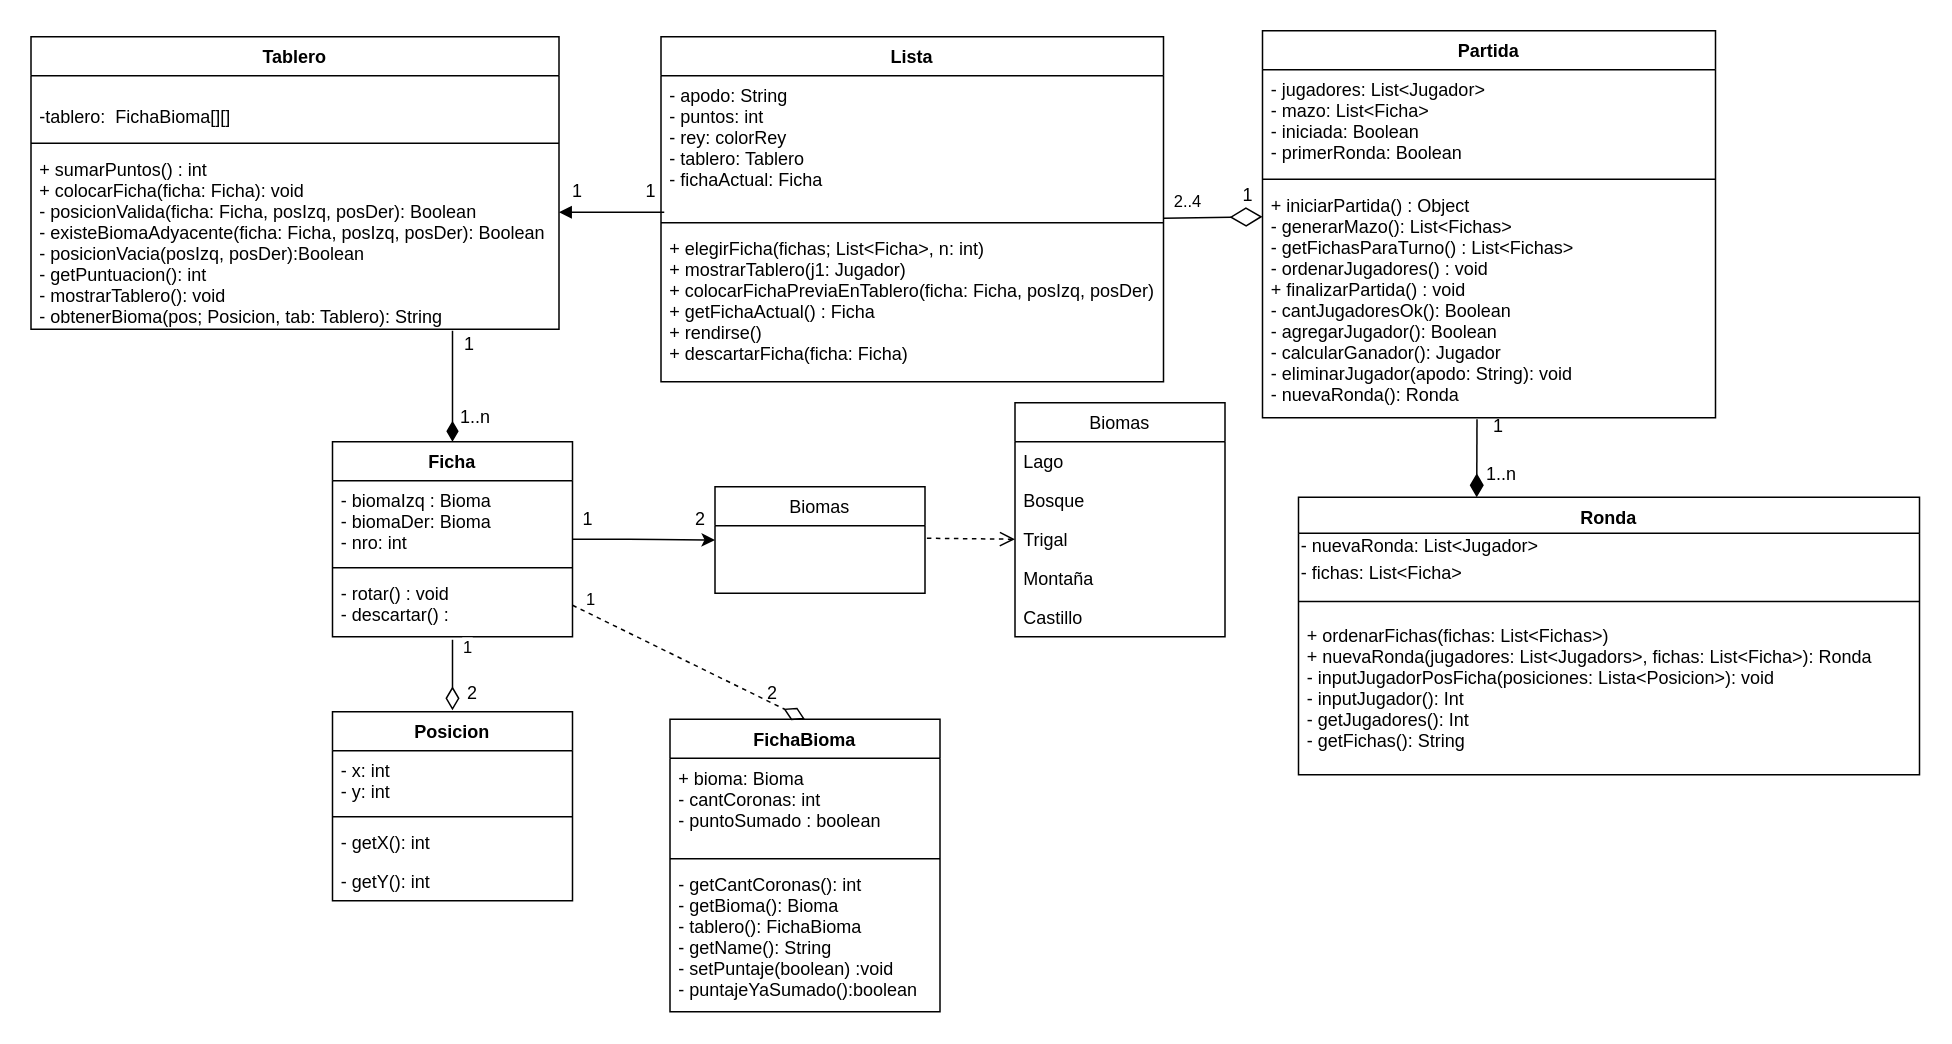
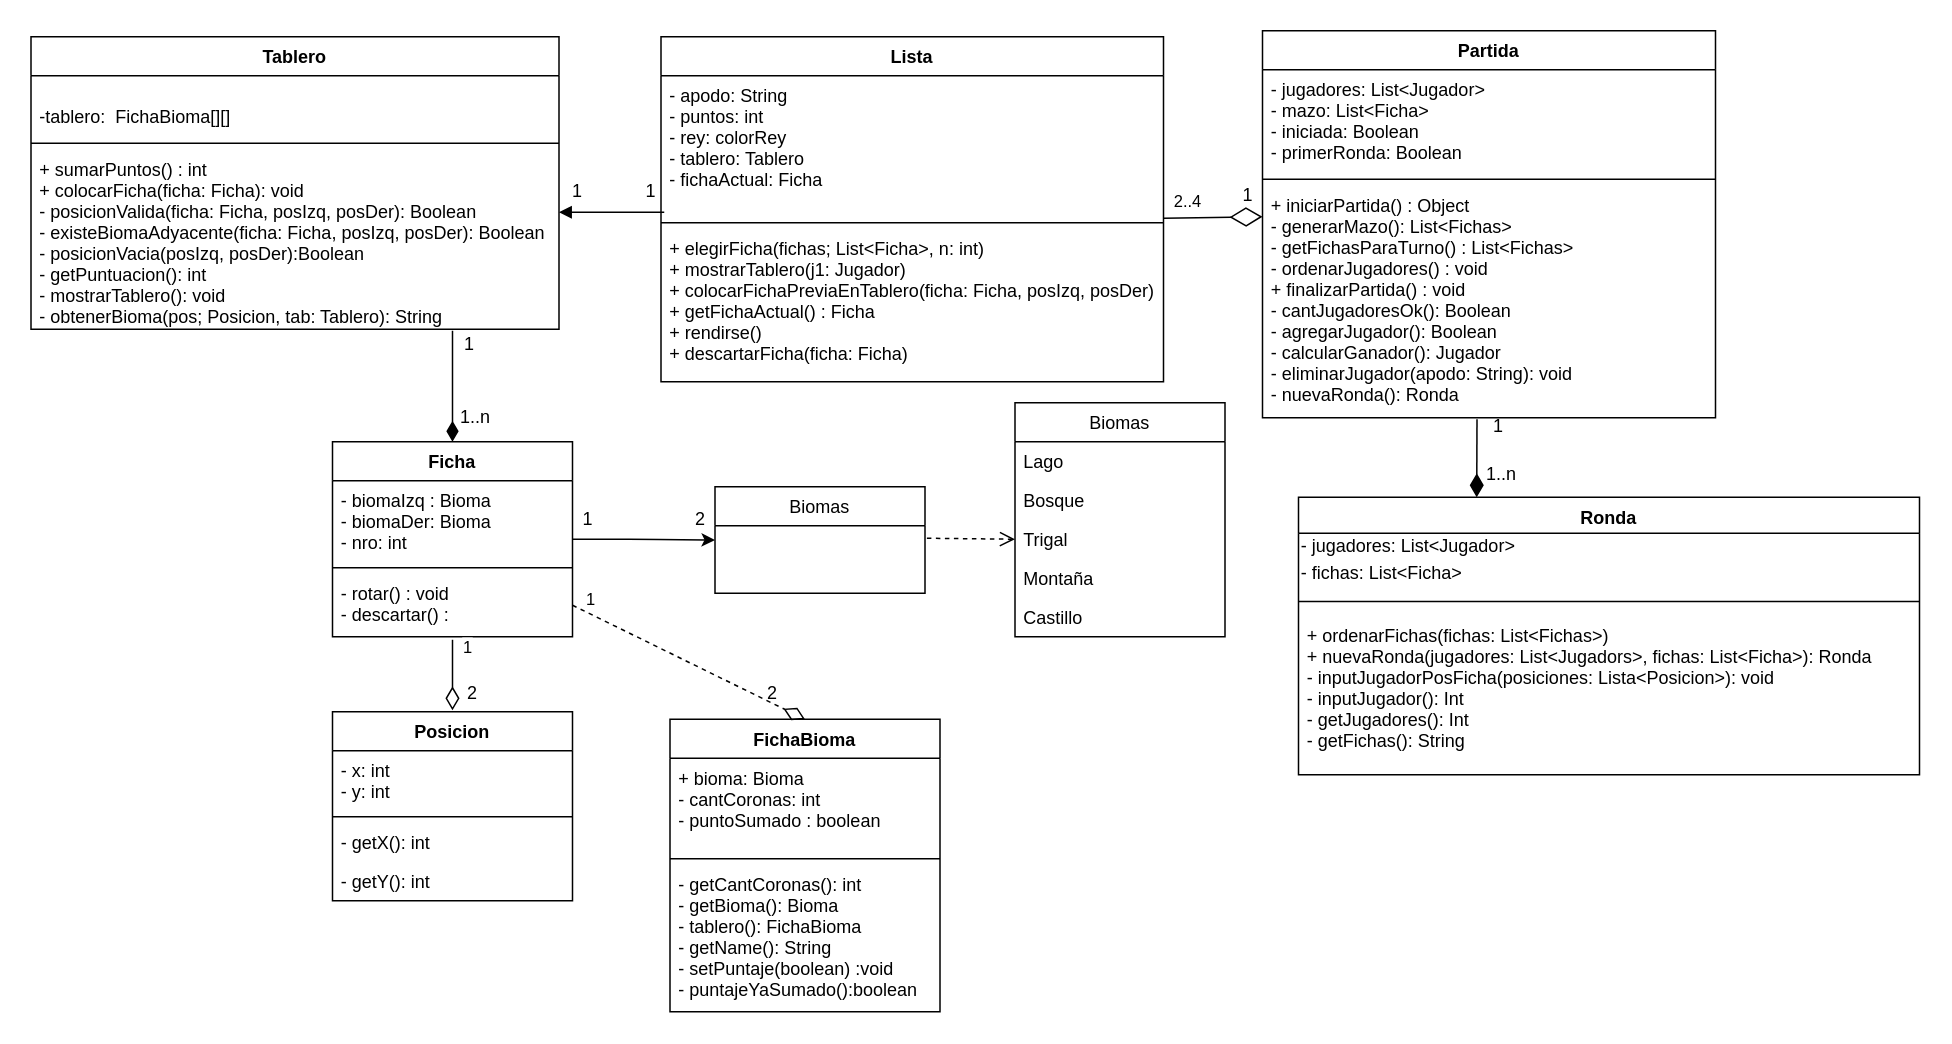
  <mxCell id="0" />
  <mxCell id="1" parent="0" />
  <mxCell id="2" value="Biomas" style="swimlane;fontStyle=0;childLayout=stackLayout;horizontal=1;startSize=26;fillColor=none;horizontalStack=0;resizeParent=1;resizeParentMax=0;resizeLast=0;collapsible=1;marginBottom=0;" parent="1" vertex="1"><mxGeometry x="476" y="324" width="140" height="71" as="geometry" /></mxCell>
  <mxCell id="3" value="Lista" style="swimlane;fontStyle=1;align=center;verticalAlign=top;childLayout=stackLayout;horizontal=1;startSize=26;horizontalStack=0;resizeParent=1;resizeParentMax=0;resizeLast=0;collapsible=1;marginBottom=0;" parent="1" vertex="1"><mxGeometry x="440" y="24" width="335" height="230" as="geometry" /></mxCell>
  <mxCell id="4" value="- apodo: String&#10;- puntos: int&#10;- rey: colorRey&#10;- tablero: Tablero&#10;- fichaActual: Ficha" style="text;strokeColor=none;fillColor=none;align=left;verticalAlign=top;spacingLeft=4;spacingRight=4;overflow=hidden;rotatable=0;points=[[0,0.5],[1,0.5]];portConstraint=eastwest;" parent="3" vertex="1"><mxGeometry y="26" width="335" height="94" as="geometry" /></mxCell>
  <mxCell id="5" value="" style="line;strokeWidth=1;fillColor=none;align=left;verticalAlign=middle;spacingTop=-1;spacingLeft=3;spacingRight=3;rotatable=0;labelPosition=right;points=[];portConstraint=eastwest;" parent="3" vertex="1"><mxGeometry y="120" width="335" height="8" as="geometry" /></mxCell>
  <mxCell id="6" value="+ elegirFicha(fichas; List&lt;Ficha&gt;, n: int) &#10;+ mostrarTablero(j1: Jugador) &#10;+ colocarFichaPreviaEnTablero(ficha: Ficha, posIzq, posDer) :&#10;+ getFichaActual() : Ficha&#10;+ rendirse()&#10;+ descartarFicha(ficha: Ficha)&#10;" style="text;strokeColor=none;fillColor=none;align=left;verticalAlign=top;spacingLeft=4;spacingRight=4;overflow=hidden;rotatable=0;points=[[0,0.5],[1,0.5]];portConstraint=eastwest;" parent="3" vertex="1"><mxGeometry y="128" width="335" height="102" as="geometry" /></mxCell>
  <mxCell id="7" value="Tablero" style="swimlane;fontStyle=1;align=center;verticalAlign=top;childLayout=stackLayout;horizontal=1;startSize=26;horizontalStack=0;resizeParent=1;resizeParentMax=0;resizeLast=0;collapsible=1;marginBottom=0;" parent="1" vertex="1"><mxGeometry x="20" y="24" width="352" height="195" as="geometry" /></mxCell>
  <mxCell id="8" value="&#10;-tablero:  FichaBioma[][]" style="text;strokeColor=none;fillColor=none;align=left;verticalAlign=top;spacingLeft=4;spacingRight=4;overflow=hidden;rotatable=0;points=[[0,0.5],[1,0.5]];portConstraint=eastwest;" parent="7" vertex="1"><mxGeometry y="26" width="352" height="41" as="geometry" /></mxCell>
  <mxCell id="9" value="" style="line;strokeWidth=1;fillColor=none;align=left;verticalAlign=middle;spacingTop=-1;spacingLeft=3;spacingRight=3;rotatable=0;labelPosition=right;points=[];portConstraint=eastwest;" parent="7" vertex="1"><mxGeometry y="67" width="352" height="8" as="geometry" /></mxCell>
  <mxCell id="10" value="+ sumarPuntos() : int&#10;+ colocarFicha(ficha: Ficha): void&#10;- posicionValida(ficha: Ficha, posIzq, posDer): Boolean&#10;- existeBiomaAdyacente(ficha: Ficha, posIzq, posDer): Boolean&#10;- posicionVacia(posIzq, posDer):Boolean&#10;- getPuntuacion(): int&#10;- mostrarTablero(): void&#10;- obtenerBioma(pos; Posicion, tab: Tablero): String" style="text;strokeColor=none;fillColor=none;align=left;verticalAlign=top;spacingLeft=4;spacingRight=4;overflow=hidden;rotatable=0;points=[[0,0.5],[1,0.5]];portConstraint=eastwest;" parent="7" vertex="1"><mxGeometry y="75" width="352" height="120" as="geometry" /></mxCell>
  <mxCell id="11" value="Partida" style="swimlane;fontStyle=1;align=center;verticalAlign=top;childLayout=stackLayout;horizontal=1;startSize=26;horizontalStack=0;resizeParent=1;resizeParentMax=0;resizeLast=0;collapsible=1;marginBottom=0;" parent="1" vertex="1"><mxGeometry x="841" y="20" width="302" height="258" as="geometry" /></mxCell>
  <mxCell id="12" value="- jugadores: List&lt;Jugador&gt;&#10;- mazo: List&lt;Ficha&gt;&#10;- iniciada: Boolean&#10;- primerRonda: Boolean" style="text;strokeColor=none;fillColor=none;align=left;verticalAlign=top;spacingLeft=4;spacingRight=4;overflow=hidden;rotatable=0;points=[[0,0.5],[1,0.5]];portConstraint=eastwest;" parent="11" vertex="1"><mxGeometry y="26" width="302" height="69" as="geometry" /></mxCell>
  <mxCell id="13" value="" style="line;strokeWidth=1;fillColor=none;align=left;verticalAlign=middle;spacingTop=-1;spacingLeft=3;spacingRight=3;rotatable=0;labelPosition=right;points=[];portConstraint=eastwest;" parent="11" vertex="1"><mxGeometry y="95" width="302" height="8" as="geometry" /></mxCell>
  <mxCell id="14" value="+ iniciarPartida() : Object&#10;- generarMazo(): List&lt;Fichas&gt;&#10;- getFichasParaTurno() : List&lt;Fichas&gt;&#10;- ordenarJugadores() : void&#10;+ finalizarPartida() : void&#10;- cantJugadoresOk(): Boolean&#10;- agregarJugador(): Boolean&#10;- calcularGanador(): Jugador&#10;- eliminarJugador(apodo: String): void&#10;- nuevaRonda(): Ronda&#10;" style="text;strokeColor=none;fillColor=none;align=left;verticalAlign=top;spacingLeft=4;spacingRight=4;overflow=hidden;rotatable=0;points=[[0,0.5],[1,0.5]];portConstraint=eastwest;" parent="11" vertex="1"><mxGeometry y="103" width="302" height="155" as="geometry" /></mxCell>
  <mxCell id="15" value="Ronda" style="swimlane;fontStyle=1;align=center;verticalAlign=top;childLayout=stackLayout;horizontal=1;startSize=24;horizontalStack=0;resizeParent=1;resizeParentMax=0;resizeLast=0;collapsible=1;marginBottom=0;" parent="1" vertex="1"><mxGeometry x="865" y="331" width="414" height="185" as="geometry" /></mxCell>
- <mxCell id="16" value="- nuevaRonda: List&amp;lt;Jugador&amp;gt;" style="text;html=1;align=left;verticalAlign=middle;resizable=0;points=[];autosize=1;strokeColor=none;" parent="15" vertex="1"><mxGeometry y="24" width="414" height="18" as="geometry" /></mxCell>
+ <mxCell id="16" value="- jugadores: List&amp;lt;Jugador&amp;gt;" style="text;html=1;align=left;verticalAlign=middle;resizable=0;points=[];autosize=1;strokeColor=none;" parent="15" vertex="1"><mxGeometry y="24" width="414" height="18" as="geometry" /></mxCell>
  <mxCell id="17" value="- fichas: List&amp;lt;Ficha&amp;gt;" style="text;html=1;align=left;verticalAlign=middle;resizable=0;points=[];autosize=1;strokeColor=none;" parent="15" vertex="1"><mxGeometry y="42" width="414" height="18" as="geometry" /></mxCell>
  <mxCell id="18" value="" style="line;strokeWidth=1;fillColor=none;align=left;verticalAlign=middle;spacingTop=-1;spacingLeft=3;spacingRight=3;rotatable=0;labelPosition=right;points=[];portConstraint=eastwest;" parent="15" vertex="1"><mxGeometry y="60" width="414" height="19" as="geometry" /></mxCell>
  <mxCell id="19" value="+ ordenarFichas(fichas: List&lt;Fichas&gt;)&#10;+ nuevaRonda(jugadores: List&lt;Jugadors&gt;, fichas: List&lt;Ficha&gt;): Ronda&#10;- inputJugadorPosFicha(posiciones: Lista&lt;Posicion&gt;): void&#10;- inputJugador(): Int&#10;- getJugadores(): Int&#10;- getFichas(): String" style="text;strokeColor=none;fillColor=none;align=left;verticalAlign=top;spacingLeft=4;spacingRight=4;overflow=hidden;rotatable=0;points=[[0,0.5],[1,0.5]];portConstraint=eastwest;" parent="15" vertex="1"><mxGeometry y="79" width="414" height="106" as="geometry" /></mxCell>
  <mxCell id="20" value="Ficha" style="swimlane;fontStyle=1;align=center;verticalAlign=top;childLayout=stackLayout;horizontal=1;startSize=26;horizontalStack=0;resizeParent=1;resizeParentMax=0;resizeLast=0;collapsible=1;marginBottom=0;" parent="1" vertex="1"><mxGeometry x="221" y="294" width="160" height="130" as="geometry" /></mxCell>
  <mxCell id="21" value="- biomaIzq : Bioma&#10;- biomaDer: Bioma&#10;- nro: int" style="text;strokeColor=none;fillColor=none;align=left;verticalAlign=top;spacingLeft=4;spacingRight=4;overflow=hidden;rotatable=0;points=[[0,0.5],[1,0.5]];portConstraint=eastwest;" parent="20" vertex="1"><mxGeometry y="26" width="160" height="54" as="geometry" /></mxCell>
  <mxCell id="22" value="" style="line;strokeWidth=1;fillColor=none;align=left;verticalAlign=middle;spacingTop=-1;spacingLeft=3;spacingRight=3;rotatable=0;labelPosition=right;points=[];portConstraint=eastwest;" parent="20" vertex="1"><mxGeometry y="80" width="160" height="8" as="geometry" /></mxCell>
  <mxCell id="23" value="- rotar() : void&#10;- descartar() :" style="text;strokeColor=none;fillColor=none;align=left;verticalAlign=top;spacingLeft=4;spacingRight=4;overflow=hidden;rotatable=0;points=[[0,0.5],[1,0.5]];portConstraint=eastwest;" parent="20" vertex="1"><mxGeometry y="88" width="160" height="42" as="geometry" /></mxCell>
  <mxCell id="24" value="" style="endArrow=classic;html=1;strokeColor=#000000;edgeStyle=orthogonalEdgeStyle;" parent="1" source="20" target="2" edge="1"><mxGeometry width="50" height="50" relative="1" as="geometry"><mxPoint x="526" y="454" as="sourcePoint" /><mxPoint x="576" y="404" as="targetPoint" /></mxGeometry></mxCell>
  <mxCell id="25" value="Biomas" style="swimlane;fontStyle=0;childLayout=stackLayout;horizontal=1;startSize=26;fillColor=none;horizontalStack=0;resizeParent=1;resizeParentMax=0;resizeLast=0;collapsible=1;marginBottom=0;" parent="1" vertex="1"><mxGeometry x="676" y="268" width="140" height="156" as="geometry" /></mxCell>
  <mxCell id="26" value="Lago" style="text;strokeColor=none;fillColor=none;align=left;verticalAlign=top;spacingLeft=4;spacingRight=4;overflow=hidden;rotatable=0;points=[[0,0.5],[1,0.5]];portConstraint=eastwest;" parent="25" vertex="1"><mxGeometry y="26" width="140" height="26" as="geometry" /></mxCell>
  <mxCell id="27" value="Bosque" style="text;strokeColor=none;fillColor=none;align=left;verticalAlign=top;spacingLeft=4;spacingRight=4;overflow=hidden;rotatable=0;points=[[0,0.5],[1,0.5]];portConstraint=eastwest;" parent="25" vertex="1"><mxGeometry y="52" width="140" height="26" as="geometry" /></mxCell>
  <mxCell id="28" value="Trigal" style="text;strokeColor=none;fillColor=none;align=left;verticalAlign=top;spacingLeft=4;spacingRight=4;overflow=hidden;rotatable=0;points=[[0,0.5],[1,0.5]];portConstraint=eastwest;" parent="25" vertex="1"><mxGeometry y="78" width="140" height="26" as="geometry" /></mxCell>
  <mxCell id="29" value="Montaña" style="text;strokeColor=none;fillColor=none;align=left;verticalAlign=top;spacingLeft=4;spacingRight=4;overflow=hidden;rotatable=0;points=[[0,0.5],[1,0.5]];portConstraint=eastwest;" parent="25" vertex="1"><mxGeometry y="104" width="140" height="26" as="geometry" /></mxCell>
  <mxCell id="30" value="Castillo" style="text;strokeColor=none;fillColor=none;align=left;verticalAlign=top;spacingLeft=4;spacingRight=4;overflow=hidden;rotatable=0;points=[[0,0.5],[1,0.5]];portConstraint=eastwest;" parent="25" vertex="1"><mxGeometry y="130" width="140" height="26" as="geometry" /></mxCell>
  <mxCell id="31" value="" style="html=1;verticalAlign=bottom;endArrow=open;dashed=1;endSize=8;entryX=0;entryY=0.5;entryDx=0;entryDy=0;exitX=1.009;exitY=0.189;exitDx=0;exitDy=0;exitPerimeter=0;" parent="1" target="28" edge="1"><mxGeometry relative="1" as="geometry"><mxPoint x="617.26" y="358.316" as="sourcePoint" /><mxPoint x="546" y="294" as="targetPoint" /><mxPoint as="offset" /></mxGeometry></mxCell>
  <mxCell id="32" value="1" style="text;html=1;align=center;verticalAlign=middle;resizable=0;points=[];autosize=1;strokeColor=none;" parent="1" vertex="1"><mxGeometry x="821" y="120" width="20" height="20" as="geometry" /></mxCell>
  <mxCell id="33" value="1" style="text;html=1;align=center;verticalAlign=middle;resizable=0;points=[];autosize=1;strokeColor=none;" parent="1" vertex="1"><mxGeometry x="423" y="117" width="20" height="20" as="geometry" /></mxCell>
  <mxCell id="34" value="1" style="text;html=1;align=center;verticalAlign=middle;resizable=0;points=[];autosize=1;strokeColor=none;" parent="1" vertex="1"><mxGeometry x="374" y="117" width="20" height="20" as="geometry" /></mxCell>
  <mxCell id="35" value="" style="html=1;verticalAlign=bottom;endArrow=diamondThin;endSize=13;entryX=0.287;entryY=0;entryDx=0;entryDy=0;endFill=1;strokeWidth=1;exitX=-0.2;exitY=0.25;exitDx=0;exitDy=0;exitPerimeter=0;entryPerimeter=0;" parent="1" source="36" target="15" edge="1"><mxGeometry width="80" relative="1" as="geometry"><mxPoint x="983" y="264" as="sourcePoint" /><mxPoint x="786" y="214" as="targetPoint" /></mxGeometry></mxCell>
  <mxCell id="36" value="1" style="text;html=1;align=center;verticalAlign=middle;resizable=0;points=[];autosize=1;strokeColor=none;" parent="1" vertex="1"><mxGeometry x="988" y="274" width="20" height="20" as="geometry" /></mxCell>
  <mxCell id="37" value="1..n" style="text;html=1;align=center;verticalAlign=middle;resizable=0;points=[];autosize=1;strokeColor=none;" parent="1" vertex="1"><mxGeometry x="980" y="306" width="40" height="20" as="geometry" /></mxCell>
  <mxCell id="38" value="" style="html=1;verticalAlign=bottom;endArrow=diamondThin;endSize=11;entryX=0.5;entryY=0;entryDx=0;entryDy=0;endFill=1;" parent="1" target="20" edge="1"><mxGeometry x="-0.25" y="5" width="80" relative="1" as="geometry"><mxPoint x="301" y="220" as="sourcePoint" /><mxPoint x="646" y="284" as="targetPoint" /><mxPoint y="-1" as="offset" /></mxGeometry></mxCell>
  <mxCell id="39" value="1" style="text;html=1;align=center;verticalAlign=middle;resizable=0;points=[];autosize=1;strokeColor=none;" parent="1" vertex="1"><mxGeometry x="302" y="219" width="20" height="20" as="geometry" /></mxCell>
  <mxCell id="40" value="1..n" style="text;html=1;align=center;verticalAlign=middle;resizable=0;points=[];autosize=1;strokeColor=none;" parent="1" vertex="1"><mxGeometry x="296" y="268" width="40" height="20" as="geometry" /></mxCell>
  <mxCell id="41" value="1" style="text;html=1;align=center;verticalAlign=middle;resizable=0;points=[];autosize=1;strokeColor=none;" parent="1" vertex="1"><mxGeometry x="381" y="336" width="20" height="20" as="geometry" /></mxCell>
  <mxCell id="42" value="2" style="text;html=1;align=center;verticalAlign=middle;resizable=0;points=[];autosize=1;strokeColor=none;" parent="1" vertex="1"><mxGeometry x="456" y="336" width="20" height="20" as="geometry" /></mxCell>
  <mxCell id="43" value="" style="html=1;verticalAlign=bottom;endArrow=diamondThin;endFill=0;endSize=19;entryX=1;entryY=1.2;entryDx=0;entryDy=0;entryPerimeter=0;" parent="1" target="32" edge="1"><mxGeometry width="80" relative="1" as="geometry"><mxPoint x="775" y="145" as="sourcePoint" /><mxPoint x="845" y="148" as="targetPoint" /></mxGeometry></mxCell>
  <mxCell id="44" value="2..4" style="edgeLabel;html=1;align=center;verticalAlign=middle;resizable=0;points=[];" parent="43" vertex="1" connectable="0"><mxGeometry x="0.184" relative="1" as="geometry"><mxPoint x="-23" y="-11" as="offset" /></mxGeometry></mxCell>
  <mxCell id="45" value="Posicion" style="swimlane;fontStyle=1;align=center;verticalAlign=top;childLayout=stackLayout;horizontal=1;startSize=26;horizontalStack=0;resizeParent=1;resizeParentMax=0;resizeLast=0;collapsible=1;marginBottom=0;" parent="1" vertex="1"><mxGeometry x="221" y="474" width="160" height="126" as="geometry" /></mxCell>
  <mxCell id="46" value="- x: int&#10;- y: int" style="text;strokeColor=none;fillColor=none;align=left;verticalAlign=top;spacingLeft=4;spacingRight=4;overflow=hidden;rotatable=0;points=[[0,0.5],[1,0.5]];portConstraint=eastwest;" parent="45" vertex="1"><mxGeometry y="26" width="160" height="40" as="geometry" /></mxCell>
  <mxCell id="47" value="" style="line;strokeWidth=1;fillColor=none;align=left;verticalAlign=middle;spacingTop=-1;spacingLeft=3;spacingRight=3;rotatable=0;labelPosition=right;points=[];portConstraint=eastwest;" parent="45" vertex="1"><mxGeometry y="66" width="160" height="8" as="geometry" /></mxCell>
  <mxCell id="48" value="- getX(): int" style="text;strokeColor=none;fillColor=none;align=left;verticalAlign=top;spacingLeft=4;spacingRight=4;overflow=hidden;rotatable=0;points=[[0,0.5],[1,0.5]];portConstraint=eastwest;" parent="45" vertex="1"><mxGeometry y="74" width="160" height="26" as="geometry" /></mxCell>
  <mxCell id="49" value="- getY(): int" style="text;strokeColor=none;fillColor=none;align=left;verticalAlign=top;spacingLeft=4;spacingRight=4;overflow=hidden;rotatable=0;points=[[0,0.5],[1,0.5]];portConstraint=eastwest;" parent="45" vertex="1"><mxGeometry y="100" width="160" height="26" as="geometry" /></mxCell>
  <mxCell id="50" value="FichaBioma" style="swimlane;fontStyle=1;align=center;verticalAlign=top;childLayout=stackLayout;horizontal=1;startSize=26;horizontalStack=0;resizeParent=1;resizeParentMax=0;resizeLast=0;collapsible=1;marginBottom=0;" parent="1" vertex="1"><mxGeometry x="446" y="479" width="180" height="195" as="geometry" /></mxCell>
  <mxCell id="51" value="+ bioma: Bioma&#10;- cantCoronas: int&#10;- puntoSumado : boolean" style="text;strokeColor=none;fillColor=none;align=left;verticalAlign=top;spacingLeft=4;spacingRight=4;overflow=hidden;rotatable=0;points=[[0,0.5],[1,0.5]];portConstraint=eastwest;" parent="50" vertex="1"><mxGeometry y="26" width="180" height="63" as="geometry" /></mxCell>
  <mxCell id="52" value="" style="line;strokeWidth=1;fillColor=none;align=left;verticalAlign=middle;spacingTop=-1;spacingLeft=3;spacingRight=3;rotatable=0;labelPosition=right;points=[];portConstraint=eastwest;" parent="50" vertex="1"><mxGeometry y="89" width="180" height="8" as="geometry" /></mxCell>
  <mxCell id="53" value="- getCantCoronas(): int&#10;- getBioma(): Bioma&#10;- tablero(): FichaBioma&#10;- getName(): String&#10;- setPuntaje(boolean) :void&#10;- puntajeYaSumado():boolean " style="text;strokeColor=none;fillColor=none;align=left;verticalAlign=top;spacingLeft=4;spacingRight=4;overflow=hidden;rotatable=0;points=[[0,0.5],[1,0.5]];portConstraint=eastwest;" parent="50" vertex="1"><mxGeometry y="97" width="180" height="98" as="geometry" /></mxCell>
  <mxCell id="54" value="" style="html=1;verticalAlign=bottom;endArrow=block;entryX=1;entryY=0.35;entryDx=0;entryDy=0;entryPerimeter=0;exitX=0.958;exitY=1.2;exitDx=0;exitDy=0;exitPerimeter=0;" parent="1" source="33" target="10" edge="1"><mxGeometry width="80" relative="1" as="geometry"><mxPoint x="375" y="185" as="sourcePoint" /><mxPoint x="455" y="185" as="targetPoint" /></mxGeometry></mxCell>
  <mxCell id="55" value="1" style="html=1;verticalAlign=bottom;endArrow=diamondThin;exitX=0.5;exitY=1.048;exitDx=0;exitDy=0;exitPerimeter=0;endFill=0;startSize=7;endSize=13;" parent="1" source="23" edge="1"><mxGeometry x="-0.405" y="10" width="80" relative="1" as="geometry"><mxPoint x="438" y="458" as="sourcePoint" /><mxPoint x="301" y="473" as="targetPoint" /><mxPoint as="offset" /></mxGeometry></mxCell>
  <mxCell id="56" value="2" style="text;html=1;align=center;verticalAlign=middle;resizable=0;points=[];autosize=1;strokeColor=none;" parent="1" vertex="1"><mxGeometry x="305" y="453" width="17" height="18" as="geometry" /></mxCell>
  <mxCell id="57" value="1" style="html=1;verticalAlign=bottom;endArrow=diamondThin;startSize=7;endSize=13;entryX=0.5;entryY=0;entryDx=0;entryDy=0;exitX=1;exitY=0.5;exitDx=0;exitDy=0;endFill=0;dashed=1;" parent="1" source="23" target="50" edge="1"><mxGeometry x="-0.853" y="1" width="80" relative="1" as="geometry"><mxPoint x="526" y="397" as="sourcePoint" /><mxPoint x="503" y="459" as="targetPoint" /><mxPoint as="offset" /></mxGeometry></mxCell>
  <mxCell id="58" value="2" style="text;html=1;align=center;verticalAlign=middle;resizable=0;points=[];autosize=1;strokeColor=none;" parent="1" vertex="1"><mxGeometry x="505" y="453" width="17" height="18" as="geometry" /></mxCell>
